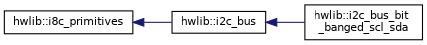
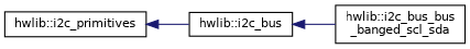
  digraph {
    rankdir=LR
    node [color=black fillcolor=white fontname=Helvetica fontsize=10 shape=record style=filled]
    edge [color=midnightblue dir=back fontname=Helvetica fontsize=10 labelfontname=Helvetica labelfontsize=10 style=solid]
    n1 [height=0.2 label="hwlib::i2c_bus" width=0.4]
-   n2 [height=0.2 label="hwlib::i2c_bus_bit\l_banged_scl_sda" width=0.4]
-   n3 [height=0.2 label="hwlib::i8c_primitives" width=0.4]
+   n2 [height=0.2 label="hwlib::i2c_bus_bus\l_banged_scl_sda" width=0.4]
+   n3 [height=0.2 label="hwlib::i2c_primitives" width=0.4]
    n1 -> n2
    n3 -> n1
  }
